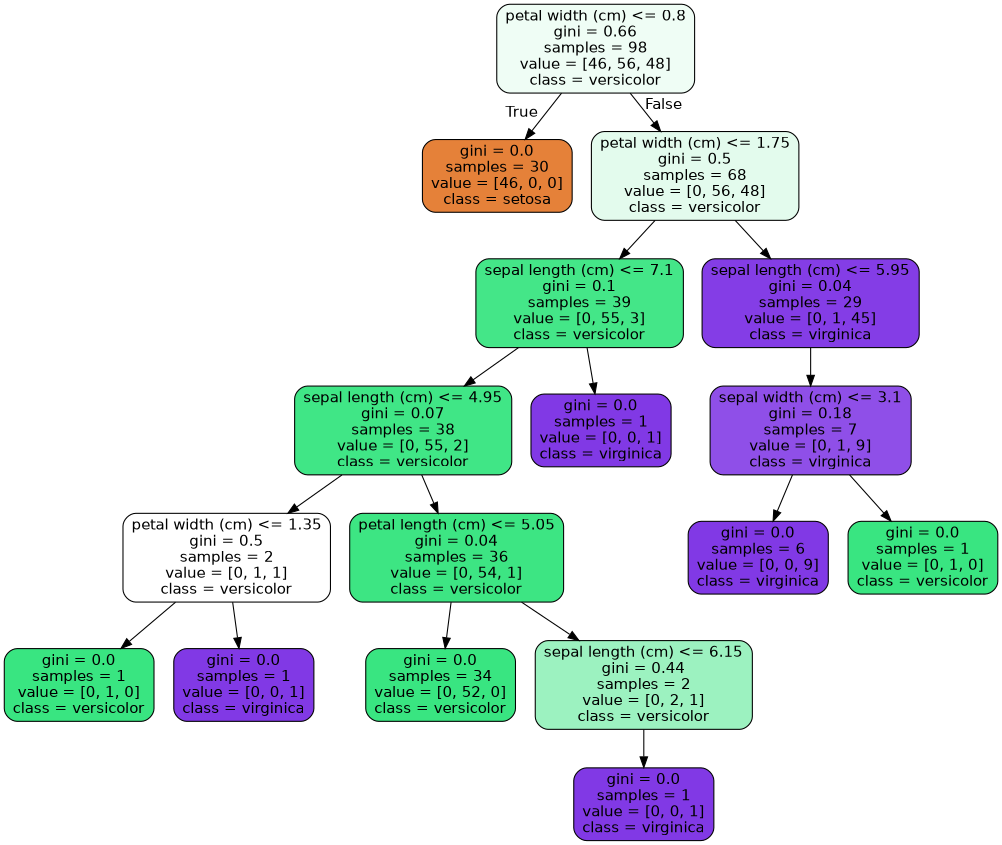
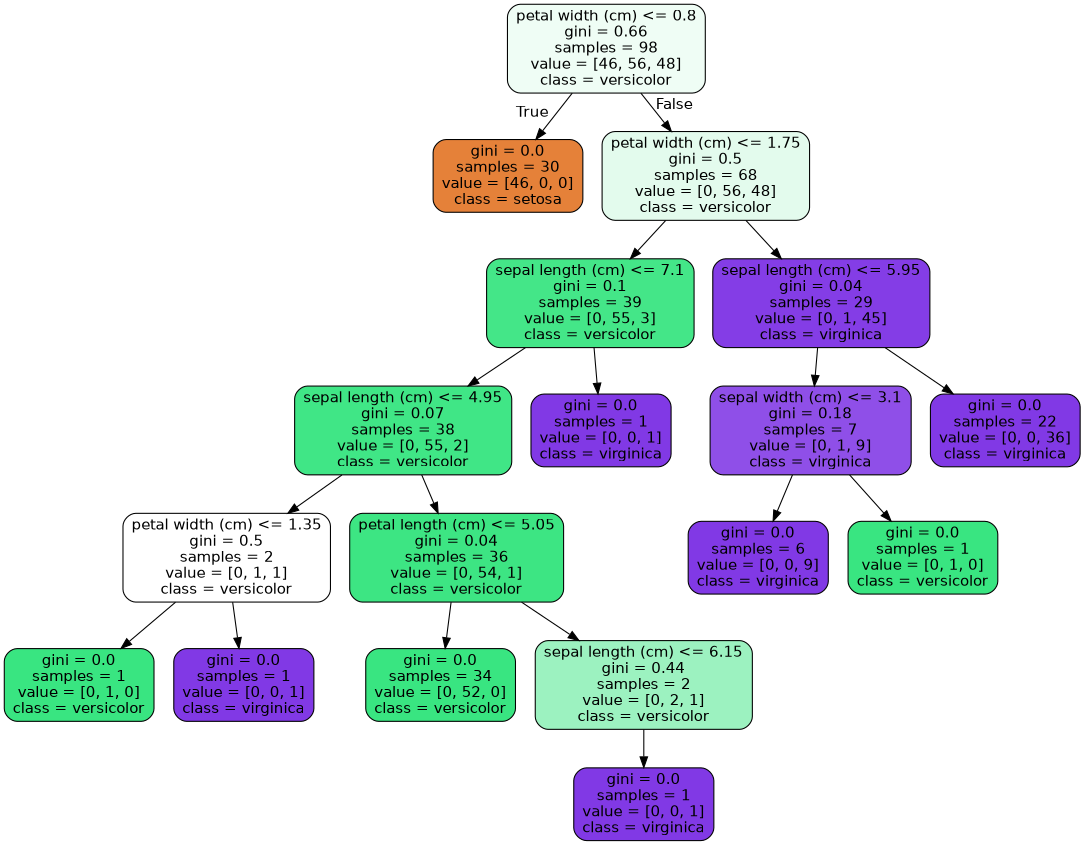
  digraph {
    node [color=black fillcolor="#8139e5" fontname=helvetica shape=box style="filled, rounded"]
    edge [fontname=helvetica]
    n1 [fillcolor="#effdf5" label="petal width (cm) <= 0.8\ngini = 0.66\nsamples = 98\nvalue = [46, 56, 48]\nclass = versicolor"]
    n2 [fillcolor="#e58139" label="gini = 0.0\nsamples = 30\nvalue = [46, 0, 0]\nclass = setosa"]
    n3 [fillcolor="#e3fbed" label="petal width (cm) <= 1.75\ngini = 0.5\nsamples = 68\nvalue = [0, 56, 48]\nclass = versicolor"]
    n4 [fillcolor="#44e688" label="sepal length (cm) <= 7.1\ngini = 0.1\nsamples = 39\nvalue = [0, 55, 3]\nclass = versicolor"]
    n5 [fillcolor="#843de6" label="sepal length (cm) <= 5.95\ngini = 0.04\nsamples = 29\nvalue = [0, 1, 45]\nclass = virginica"]
    n6 [fillcolor="#40e686" label="sepal length (cm) <= 4.95\ngini = 0.07\nsamples = 38\nvalue = [0, 55, 2]\nclass = versicolor"]
    n7 [label="gini = 0.0\nsamples = 1\nvalue = [0, 0, 1]\nclass = virginica"]
    n8 [fillcolor="#8f4fe8" label="sepal width (cm) <= 3.1\ngini = 0.18\nsamples = 7\nvalue = [0, 1, 9]\nclass = virginica"]
+   n9 [label="gini = 0.0\nsamples = 22\nvalue = [0, 0, 36]\nclass = virginica"]
    n10 [fillcolor="#ffffff" label="petal width (cm) <= 1.35\ngini = 0.5\nsamples = 2\nvalue = [0, 1, 1]\nclass = versicolor"]
    n11 [fillcolor="#3de583" label="petal length (cm) <= 5.05\ngini = 0.04\nsamples = 36\nvalue = [0, 54, 1]\nclass = versicolor"]
    n12 [fillcolor="#39e581" label="gini = 0.0\nsamples = 1\nvalue = [0, 1, 0]\nclass = versicolor"]
    n13 [label="gini = 0.0\nsamples = 1\nvalue = [0, 0, 1]\nclass = virginica"]
    n14 [fillcolor="#39e581" label="gini = 0.0\nsamples = 34\nvalue = [0, 52, 0]\nclass = versicolor"]
    n15 [fillcolor="#9cf2c0" label="sepal length (cm) <= 6.15\ngini = 0.44\nsamples = 2\nvalue = [0, 2, 1]\nclass = versicolor"]
    n16 [label="gini = 0.0\nsamples = 1\nvalue = [0, 0, 1]\nclass = virginica"]
    n17 [label="gini = 0.0\nsamples = 6\nvalue = [0, 0, 9]\nclass = virginica"]
    n18 [fillcolor="#39e581" label="gini = 0.0\nsamples = 1\nvalue = [0, 1, 0]\nclass = versicolor"]
    n1 -> n2 [headlabel=True labelangle=45 labeldistance=2.5]
    n1 -> n3 [headlabel=False labelangle=-45 labeldistance=2.5]
    n3 -> n4
    n3 -> n5
    n4 -> n6
    n4 -> n7
    n5 -> n8
+   n5 -> n9
    n6 -> n10
    n6 -> n11
    n8 -> n17
    n8 -> n18
    n10 -> n12
    n10 -> n13
    n11 -> n14
    n11 -> n15
    n15 -> n16
  }
